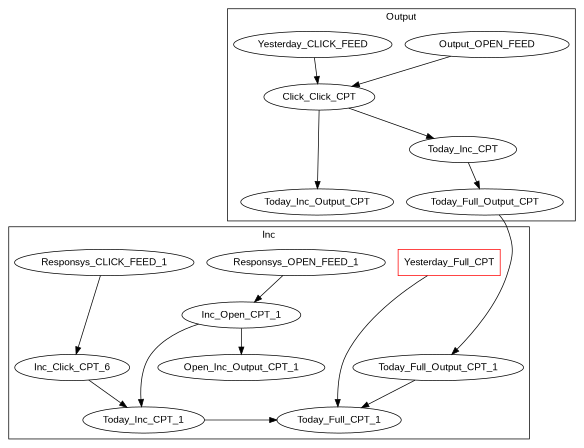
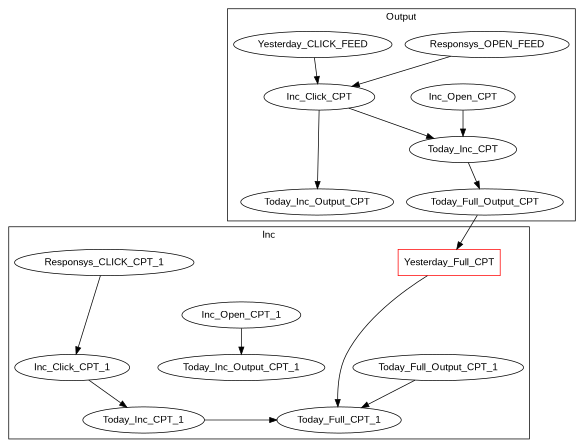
  digraph {
    fontname="Liberation Sans"
    node [fontname="Liberation Sans"]
    edge [fontname="Liberation Sans"]
    Today_Inc_Output_CPT
    Today_Full_Output_CPT
-   Responsys_OPEN_FEED [label=Output_OPEN_FEED]
+   Responsys_OPEN_FEED
+   Inc_Open_CPT
    Today_Inc_CPT
    n6 [label=Yesterday_CLICK_FEED]
-   Inc_Click_CPT [label=Click_Click_CPT]
+   Inc_Click_CPT
    Yesterday_Full_CPT [color=red shape=box]
-   Responsys_OPEN_FEED_1
-   Responsys_CLICK_FEED_1
+   Responsys_CLICK_FEED_1 [label=Responsys_CLICK_CPT_1]
    Today_Inc_CPT_1
    Today_Full_CPT_1
-   Today_Inc_Output_CPT_1 [label=Open_Inc_Output_CPT_1]
+   Today_Inc_Output_CPT_1
    Today_Full_Output_CPT_1
    Inc_Open_CPT_1
-   Inc_Click_CPT_1 [label=Inc_Click_CPT_6]
+   Inc_Click_CPT_1
    subgraph cluster_1 {
      label=Output
      Responsys_OPEN_FEED
+     Inc_Open_CPT
      Today_Inc_CPT
      n6
      Inc_Click_CPT
      subgraph sub_2 {
        label=FirstTime
        rank=same
        Today_Inc_Output_CPT
        Today_Full_Output_CPT
      }
    }
    subgraph cluster_3 {
      label=Inc
      Inc_Open_CPT_1
      Inc_Click_CPT_1
      subgraph sub_4 {
        label=Daily
        rank=same
        Yesterday_Full_CPT
-       Responsys_OPEN_FEED_1
        Responsys_CLICK_FEED_1
      }
      subgraph sub_5 {
        label=Daily
        rank=same
        Today_Inc_CPT_1
        Today_Full_CPT_1
      }
      subgraph sub_6 {
        label=Daily
        rank=same
        Today_Inc_Output_CPT_1
        Today_Full_Output_CPT_1
      }
    }
-   Today_Full_Output_CPT -> Today_Full_Output_CPT_1
+   Today_Full_Output_CPT -> Yesterday_Full_CPT
    Responsys_OPEN_FEED -> Inc_Click_CPT
+   Inc_Open_CPT -> Today_Inc_CPT
    Today_Inc_CPT -> Today_Full_Output_CPT
    n6 -> Inc_Click_CPT
    Inc_Click_CPT -> Today_Inc_Output_CPT
    Inc_Click_CPT -> Today_Inc_CPT
    Yesterday_Full_CPT -> Today_Full_CPT_1
-   Responsys_OPEN_FEED_1 -> Inc_Open_CPT_1
    Responsys_CLICK_FEED_1 -> Inc_Click_CPT_1
    Today_Inc_CPT_1 -> Today_Full_CPT_1
    Today_Full_Output_CPT_1 -> Today_Full_CPT_1
-   Inc_Open_CPT_1 -> Today_Inc_CPT_1
    Inc_Open_CPT_1 -> Today_Inc_Output_CPT_1
    Inc_Click_CPT_1 -> Today_Inc_CPT_1
  }
